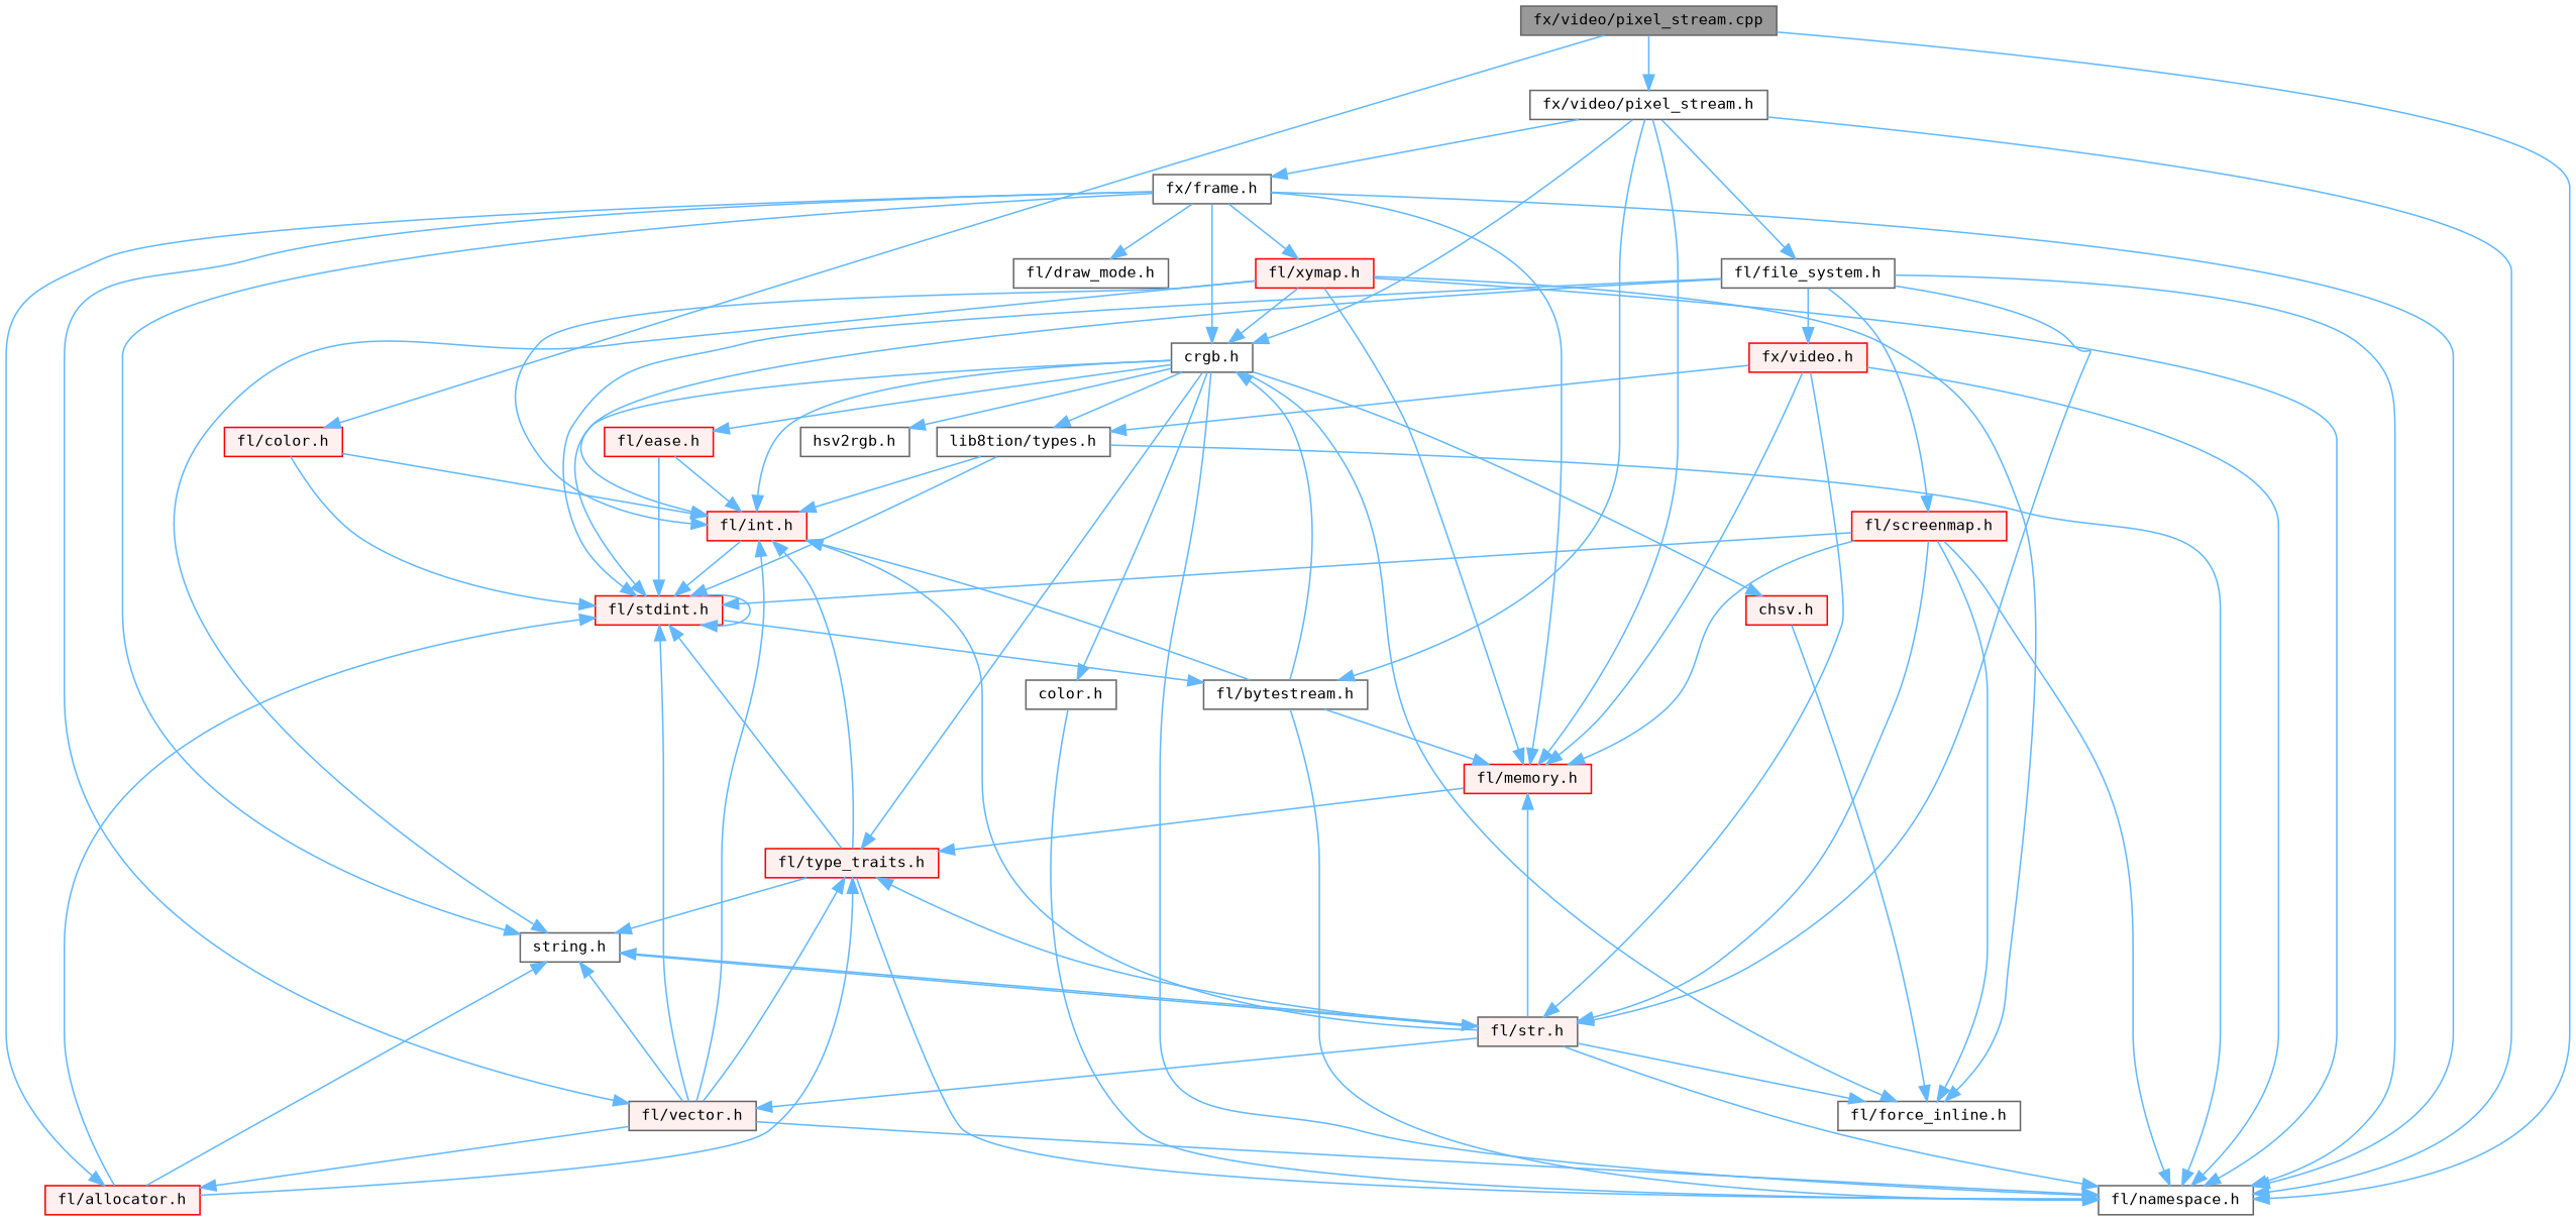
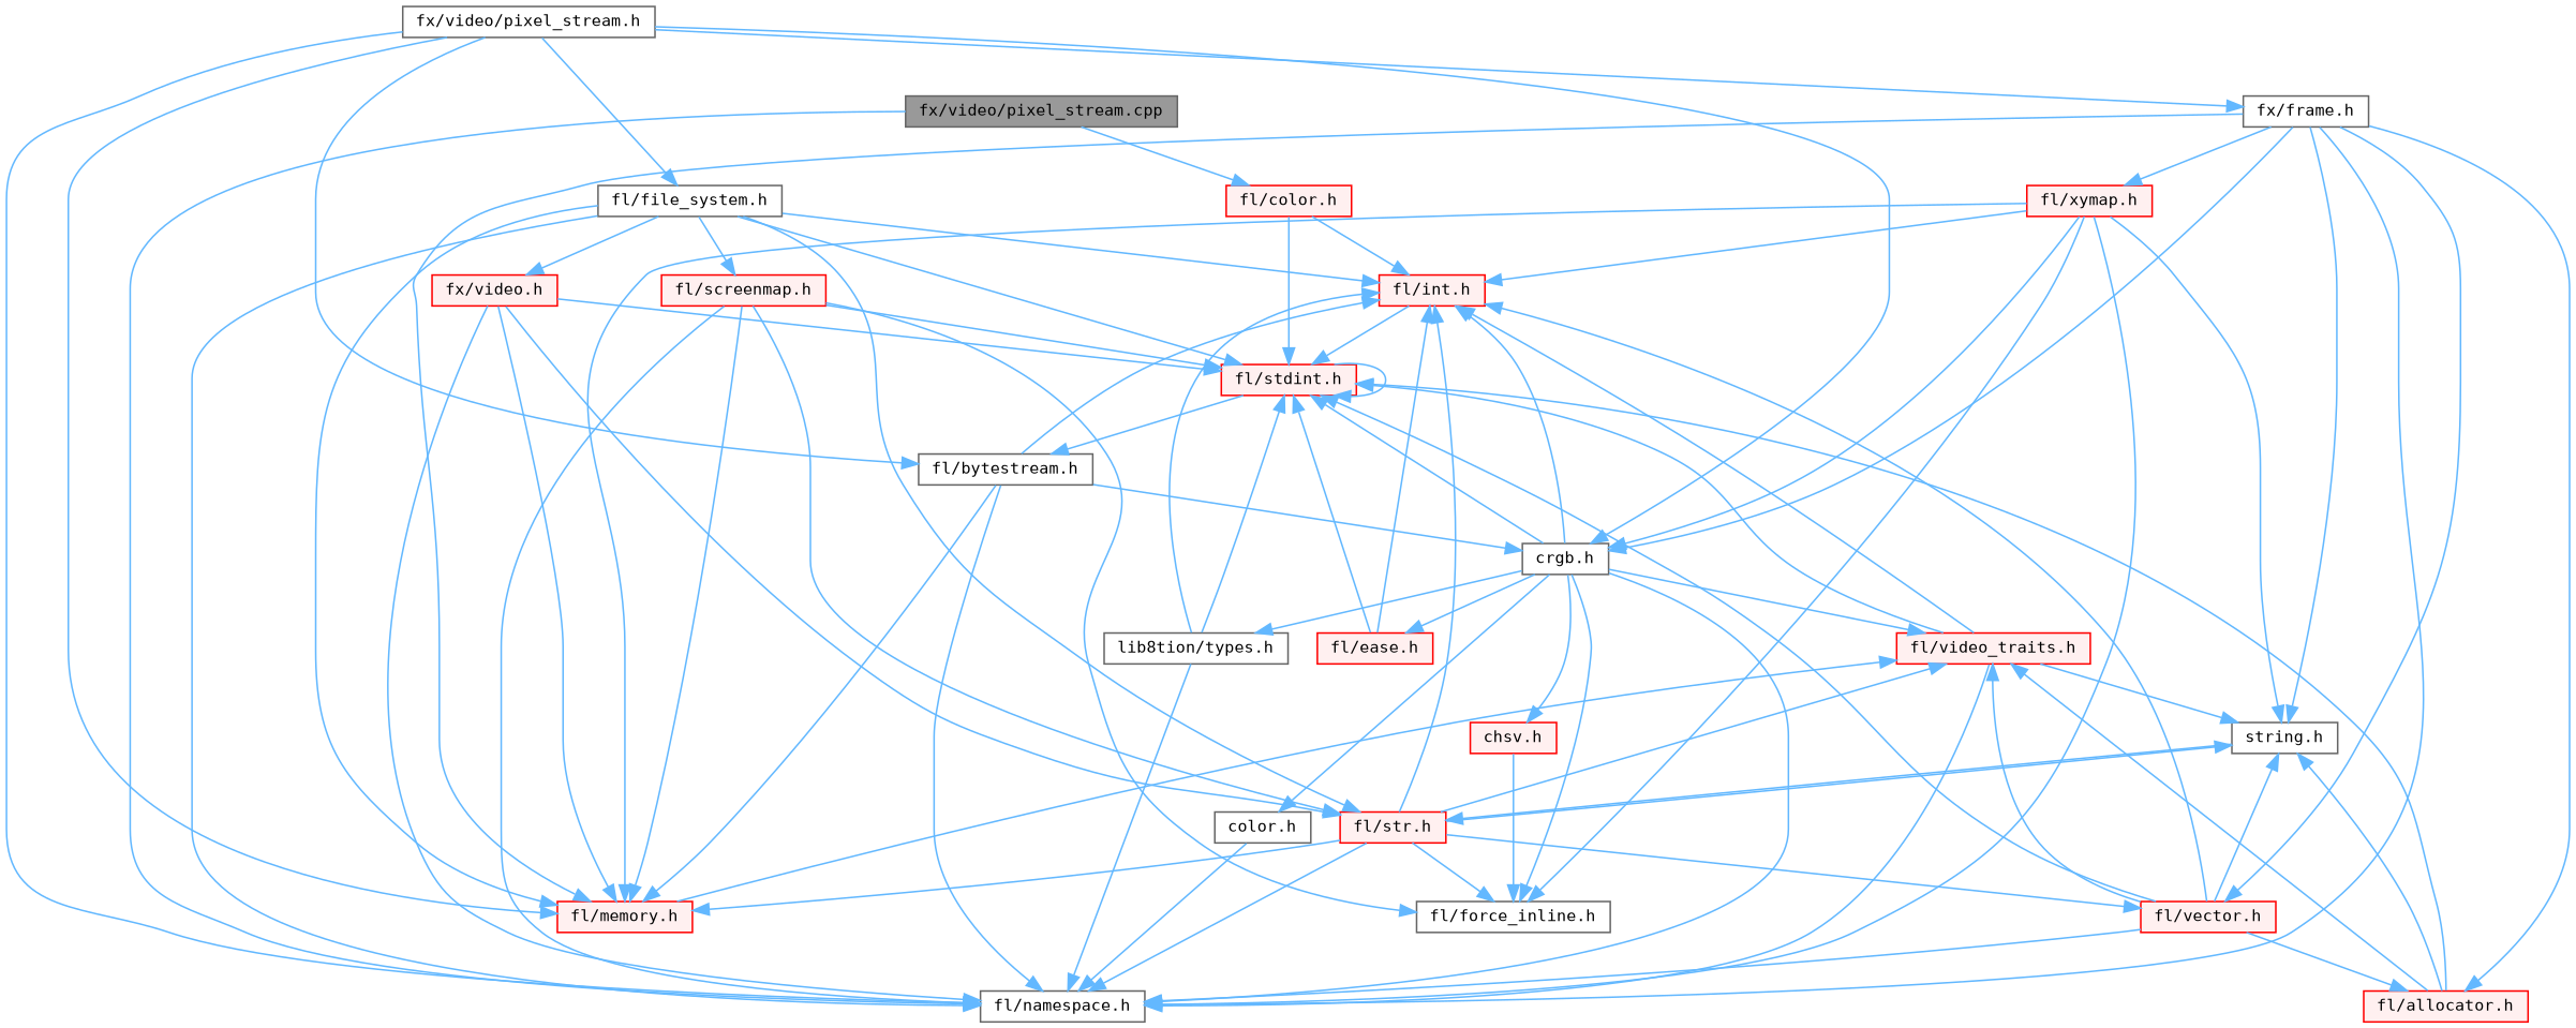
  digraph {
    fontname="DejaVu Sans Mono"
    node [color=red fillcolor="#FFF0F0" fontname="DejaVu Sans Mono" fontsize=10 shape=box style=filled]
    edge [color=steelblue1 fontname="DejaVu Sans Mono" fontsize=10 labelfontname=Helvetica labelfontsize=10 style=solid]
    n1 [color=gray40 fillcolor=grey60 fontcolor=black height=0.2 label="fx/video/pixel_stream.cpp" width=0.4]
    n2 [color=grey40 fillcolor=white height=0.2 label="fx/video/pixel_stream.h" width=0.4]
    n3 [color=grey40 fillcolor=white height=0.2 label="fl/namespace.h" width=0.4]
    n4 [height=0.2 label="fl/color.h" width=0.4]
    n5 [color=grey40 fillcolor=white height=0.2 label="crgb.h" width=0.4]
    n6 [height=0.2 label="fl/memory.h" width=0.4]
    n7 [color=grey40 fillcolor=white height=0.2 label="fl/bytestream.h" width=0.4]
    n8 [color=grey40 fillcolor=white height=0.2 label="fl/file_system.h" width=0.4]
    n9 [color=grey40 fillcolor=white height=0.2 label="fx/frame.h" width=0.4]
    n10 [height=0.2 label="fl/int.h" width=0.4]
    n11 [height=0.2 label="fl/stdint.h" width=0.4]
    n12 [height=0.2 label="chsv.h" width=0.4]
    n13 [color=grey40 fillcolor=white height=0.2 label="color.h" width=0.4]
    n14 [color=grey40 fillcolor=white height=0.2 label="lib8tion/types.h" width=0.4]
    n15 [color=grey40 fillcolor=white height=0.2 label="fl/force_inline.h" width=0.4]
-   n16 [height=0.2 label="fl/type_traits.h" width=0.4]
-   n17 [color=grey40 fillcolor=white height=0.2 label="hsv2rgb.h" width=0.4]
+   n16 [height=0.2 label="fl/video_traits.h" width=0.4]
    n18 [height=0.2 label="fl/ease.h" width=0.4]
-   n19 [color=grey40 height=0.2 label="fl/str.h" width=0.4]
+   n19 [height=0.2 label="fl/str.h" width=0.4]
    n20 [height=0.2 label="fx/video.h" width=0.4]
    n21 [height=0.2 label="fl/screenmap.h" width=0.4]
    n22 [color=grey40 fillcolor=white height=0.2 label="string.h" width=0.4]
-   n23 [color=grey40 height=0.2 label="fl/vector.h" width=0.4]
+   n23 [height=0.2 label="fl/vector.h" width=0.4]
    n24 [height=0.2 label="fl/allocator.h" width=0.4]
    n25 [height=0.2 label="fl/xymap.h" width=0.4]
-   n26 [color=grey40 fillcolor=white height=0.2 label="fl/draw_mode.h" width=0.4]
-   n1 -> n2
    n1 -> n3
    n1 -> n4
    n2 -> n3
    n2 -> n5
    n2 -> n6
    n2 -> n7
    n2 -> n8
    n2 -> n9
    n4 -> n10
    n4 -> n11
    n5 -> n3
    n5 -> n10
    n5 -> n11
    n5 -> n12
    n5 -> n13
    n5 -> n14
    n5 -> n15
    n5 -> n16
-   n5 -> n17
    n5 -> n18
    n6 -> n16
    n7 -> n3
    n7 -> n5
    n7 -> n6
    n7 -> n10
    n8 -> n3
+   n8 -> n6
    n8 -> n10
    n8 -> n11
    n8 -> n19
    n8 -> n20
    n8 -> n21
    n9 -> n3
    n9 -> n5
    n9 -> n6
    n9 -> n22
    n9 -> n23
    n9 -> n24
    n9 -> n25
-   n9 -> n26
    n10 -> n11
    n11 -> n7
    n11 -> n11
    n12 -> n15
    n13 -> n3
    n14 -> n3
    n14 -> n10
    n14 -> n11
    n16 -> n3
    n16 -> n10
    n16 -> n11
    n16 -> n22
    n18 -> n10
    n18 -> n11
    n19 -> n3
    n19 -> n6
    n19 -> n10
    n19 -> n15
    n19 -> n16
    n19 -> n22
    n19 -> n23
    n20 -> n3
    n20 -> n6
-   n20 -> n14
+   n20 -> n11
    n20 -> n19
    n21 -> n3
    n21 -> n6
    n21 -> n11
    n21 -> n15
    n21 -> n19
    n22 -> n19
    n23 -> n3
    n23 -> n10
    n23 -> n11
    n23 -> n16
    n23 -> n22
    n23 -> n24
    n24 -> n11
    n24 -> n16
    n24 -> n22
    n25 -> n3
    n25 -> n5
    n25 -> n6
    n25 -> n10
    n25 -> n15
    n25 -> n22
  }
